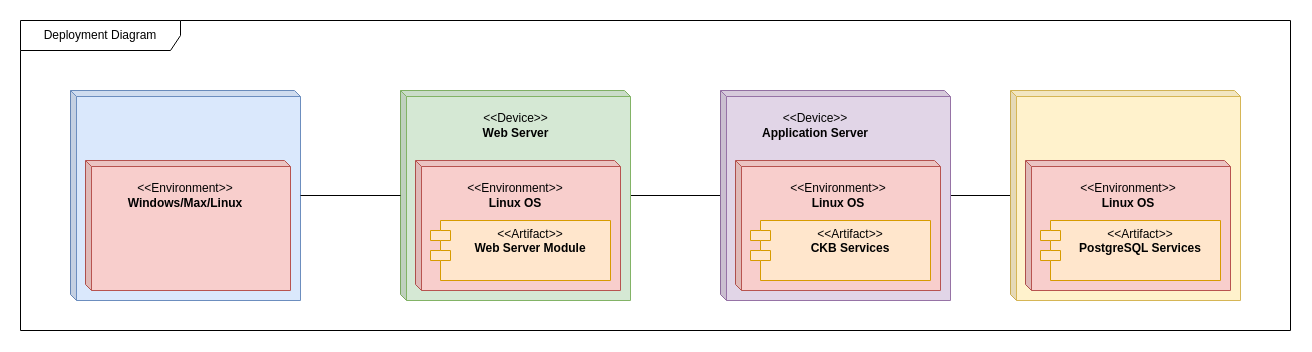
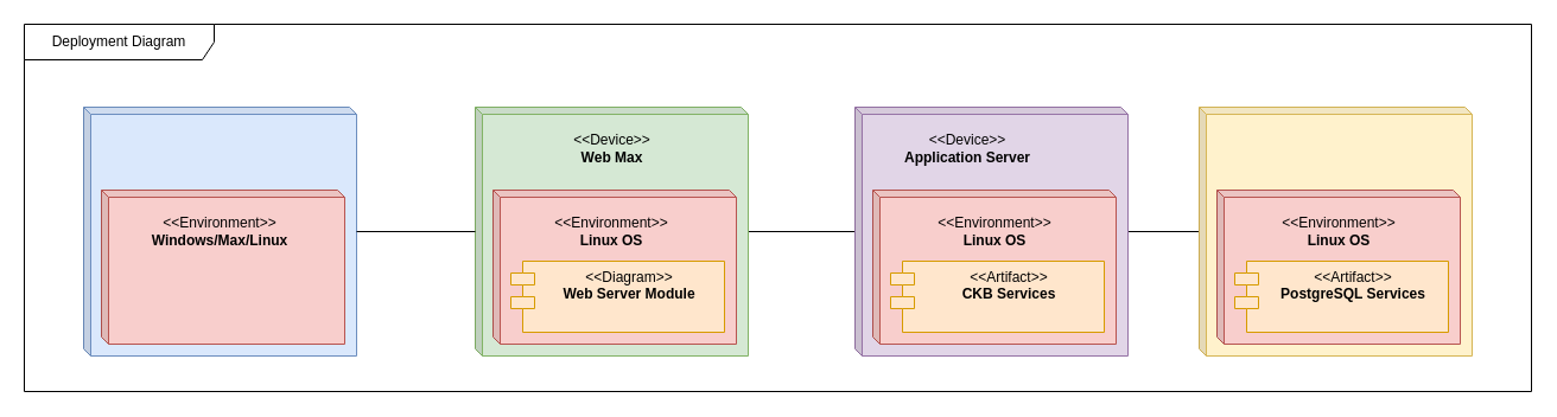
  <mxCell id="0" />
  <mxCell id="1" parent="0" />
  <mxCell id="2" value="Deployment Diagram" style="shape=umlFrame;whiteSpace=wrap;html=1;pointerEvents=0;recursiveResize=0;container=1;collapsible=0;width=160;" vertex="1" parent="1"><mxGeometry x="20" y="20" width="1270" height="310" as="geometry" /></mxCell>
  <mxCell id="3" value="" style="shape=cube;whiteSpace=wrap;html=1;boundedLbl=1;backgroundOutline=1;darkOpacity=0.05;darkOpacity2=0.1;size=6;fillColor=#dae8fc;strokeColor=#6c8ebf;" vertex="1" parent="2"><mxGeometry x="50" y="70" width="230" height="210" as="geometry" /></mxCell>
  <mxCell id="4" value="" style="shape=cube;whiteSpace=wrap;html=1;boundedLbl=1;backgroundOutline=1;darkOpacity=0.05;darkOpacity2=0.1;size=6;fillColor=#f8cecc;strokeColor=#b85450;" vertex="1" parent="2"><mxGeometry x="65" y="140" width="205" height="130" as="geometry" /></mxCell>
  <mxCell id="5" value="&lt;div&gt;&amp;lt;&amp;lt;Environment&amp;gt;&amp;gt;&lt;/div&gt;&lt;div&gt;&lt;b&gt;Windows/Max/Linux&lt;/b&gt;&lt;br&gt;&lt;/div&gt;" style="text;html=1;strokeColor=none;fillColor=none;align=center;verticalAlign=middle;whiteSpace=wrap;rounded=0;" vertex="1" parent="2"><mxGeometry x="95" y="160" width="140" height="30" as="geometry" /></mxCell>
  <mxCell id="6" style="edgeStyle=orthogonalEdgeStyle;rounded=0;orthogonalLoop=1;jettySize=auto;html=1;endArrow=none;endFill=0;" edge="1" parent="2" source="7" target="13"><mxGeometry relative="1" as="geometry" /></mxCell>
  <mxCell id="7" value="" style="shape=cube;whiteSpace=wrap;html=1;boundedLbl=1;backgroundOutline=1;darkOpacity=0.05;darkOpacity2=0.1;size=6;fillColor=#d5e8d4;strokeColor=#82b366;" vertex="1" parent="2"><mxGeometry x="380" y="70" width="230" height="210" as="geometry" /></mxCell>
- <mxCell id="8" value="&lt;div&gt;&amp;lt;&amp;lt;Device&amp;gt;&amp;gt;&lt;/div&gt;&lt;div&gt;&lt;b&gt;Web Server&lt;/b&gt;&lt;br&gt;&lt;/div&gt;" style="text;html=1;strokeColor=none;fillColor=none;align=center;verticalAlign=middle;whiteSpace=wrap;rounded=0;" vertex="1" parent="2"><mxGeometry x="447.5" y="90" width="95" height="30" as="geometry" /></mxCell>
+ <mxCell id="8" value="&lt;div&gt;&amp;lt;&amp;lt;Device&amp;gt;&amp;gt;&lt;/div&gt;&lt;div&gt;&lt;b&gt;Web Max&lt;/b&gt;&lt;br&gt;&lt;/div&gt;" style="text;html=1;strokeColor=none;fillColor=none;align=center;verticalAlign=middle;whiteSpace=wrap;rounded=0;" vertex="1" parent="2"><mxGeometry x="447.5" y="90" width="95" height="30" as="geometry" /></mxCell>
  <mxCell id="9" value="" style="shape=cube;whiteSpace=wrap;html=1;boundedLbl=1;backgroundOutline=1;darkOpacity=0.05;darkOpacity2=0.1;size=6;fillColor=#f8cecc;strokeColor=#b85450;" vertex="1" parent="2"><mxGeometry x="395" y="140" width="205" height="130" as="geometry" /></mxCell>
  <mxCell id="10" value="&lt;div&gt;&amp;lt;&amp;lt;Environment&amp;gt;&amp;gt;&lt;/div&gt;&lt;div&gt;&lt;b&gt;Linux OS&lt;/b&gt;&lt;br&gt;&lt;/div&gt;" style="text;html=1;strokeColor=none;fillColor=none;align=center;verticalAlign=middle;whiteSpace=wrap;rounded=0;" vertex="1" parent="2"><mxGeometry x="425" y="160" width="140" height="30" as="geometry" /></mxCell>
- <mxCell id="11" value="&lt;div&gt;&amp;lt;&amp;lt;Artifact&amp;gt;&amp;gt;&lt;/div&gt;&lt;b&gt;Web Server Module&lt;br&gt;&lt;/b&gt;" style="shape=module;align=left;spacingLeft=20;align=center;verticalAlign=top;whiteSpace=wrap;html=1;fillColor=#ffe6cc;strokeColor=#d79b00;" vertex="1" parent="2"><mxGeometry x="410" y="200" width="180" height="60" as="geometry" /></mxCell>
+ <mxCell id="11" value="&lt;div&gt;&amp;lt;&amp;lt;Diagram&amp;gt;&amp;gt;&lt;/div&gt;&lt;b&gt;Web Server Module&lt;br&gt;&lt;/b&gt;" style="shape=module;align=left;spacingLeft=20;align=center;verticalAlign=top;whiteSpace=wrap;html=1;fillColor=#ffe6cc;strokeColor=#d79b00;" vertex="1" parent="2"><mxGeometry x="410" y="200" width="180" height="60" as="geometry" /></mxCell>
  <mxCell id="12" style="edgeStyle=orthogonalEdgeStyle;rounded=0;orthogonalLoop=1;jettySize=auto;html=1;endArrow=none;endFill=0;" edge="1" parent="2" source="13" target="18"><mxGeometry relative="1" as="geometry" /></mxCell>
  <mxCell id="13" value="" style="shape=cube;whiteSpace=wrap;html=1;boundedLbl=1;backgroundOutline=1;darkOpacity=0.05;darkOpacity2=0.1;size=6;fillColor=#e1d5e7;strokeColor=#9673a6;" vertex="1" parent="2"><mxGeometry x="700" y="70" width="230" height="210" as="geometry" /></mxCell>
  <mxCell id="14" value="&lt;div&gt;&amp;lt;&amp;lt;Device&amp;gt;&amp;gt;&lt;/div&gt;&lt;div&gt;&lt;b&gt;Application Server&lt;/b&gt;&lt;br&gt;&lt;/div&gt;" style="text;html=1;strokeColor=none;fillColor=none;align=center;verticalAlign=middle;whiteSpace=wrap;rounded=0;" vertex="1" parent="2"><mxGeometry x="715" y="90" width="160" height="30" as="geometry" /></mxCell>
  <mxCell id="15" value="" style="shape=cube;whiteSpace=wrap;html=1;boundedLbl=1;backgroundOutline=1;darkOpacity=0.05;darkOpacity2=0.1;size=6;fillColor=#f8cecc;strokeColor=#b85450;" vertex="1" parent="2"><mxGeometry x="715" y="140" width="205" height="130" as="geometry" /></mxCell>
  <mxCell id="16" value="&lt;div&gt;&amp;lt;&amp;lt;Environment&amp;gt;&amp;gt;&lt;/div&gt;&lt;div&gt;&lt;b&gt;Linux OS&lt;/b&gt;&lt;br&gt;&lt;/div&gt;" style="text;html=1;strokeColor=none;fillColor=none;align=center;verticalAlign=middle;whiteSpace=wrap;rounded=0;" vertex="1" parent="2"><mxGeometry x="747.5" y="160" width="140" height="30" as="geometry" /></mxCell>
  <mxCell id="17" value="&lt;div&gt;&amp;lt;&amp;lt;Artifact&amp;gt;&amp;gt;&lt;/div&gt;&lt;b&gt;CKB Services&lt;br&gt;&lt;/b&gt;" style="shape=module;align=left;spacingLeft=20;align=center;verticalAlign=top;whiteSpace=wrap;html=1;fillColor=#ffe6cc;strokeColor=#d79b00;" vertex="1" parent="2"><mxGeometry x="730" y="200" width="180" height="60" as="geometry" /></mxCell>
  <mxCell id="18" value="" style="shape=cube;whiteSpace=wrap;html=1;boundedLbl=1;backgroundOutline=1;darkOpacity=0.05;darkOpacity2=0.1;size=6;fillColor=#fff2cc;strokeColor=#d6b656;" vertex="1" parent="2"><mxGeometry x="990" y="70" width="230" height="210" as="geometry" /></mxCell>
  <mxCell id="19" value="" style="shape=cube;whiteSpace=wrap;html=1;boundedLbl=1;backgroundOutline=1;darkOpacity=0.05;darkOpacity2=0.1;size=6;fillColor=#f8cecc;strokeColor=#b85450;" vertex="1" parent="2"><mxGeometry x="1005" y="140" width="205" height="130" as="geometry" /></mxCell>
  <mxCell id="20" value="&lt;div&gt;&amp;lt;&amp;lt;Environment&amp;gt;&amp;gt;&lt;/div&gt;&lt;div&gt;&lt;b&gt;Linux OS&lt;/b&gt;&lt;br&gt;&lt;/div&gt;" style="text;html=1;strokeColor=none;fillColor=none;align=center;verticalAlign=middle;whiteSpace=wrap;rounded=0;" vertex="1" parent="2"><mxGeometry x="1037.5" y="160" width="140" height="30" as="geometry" /></mxCell>
  <mxCell id="21" value="&lt;div&gt;&amp;lt;&amp;lt;Artifact&amp;gt;&amp;gt;&lt;/div&gt;&lt;b&gt;PostgreSQL Services&lt;br&gt;&lt;/b&gt;" style="shape=module;align=left;spacingLeft=20;align=center;verticalAlign=top;whiteSpace=wrap;html=1;fillColor=#ffe6cc;strokeColor=#d79b00;" vertex="1" parent="2"><mxGeometry x="1020" y="200" width="180" height="60" as="geometry" /></mxCell>
  <mxCell id="22" style="edgeStyle=orthogonalEdgeStyle;rounded=0;orthogonalLoop=1;jettySize=auto;html=1;endArrow=none;endFill=0;jumpStyle=arc;" edge="1" parent="2" source="3" target="7"><mxGeometry relative="1" as="geometry"><Array as="points" /></mxGeometry></mxCell>
